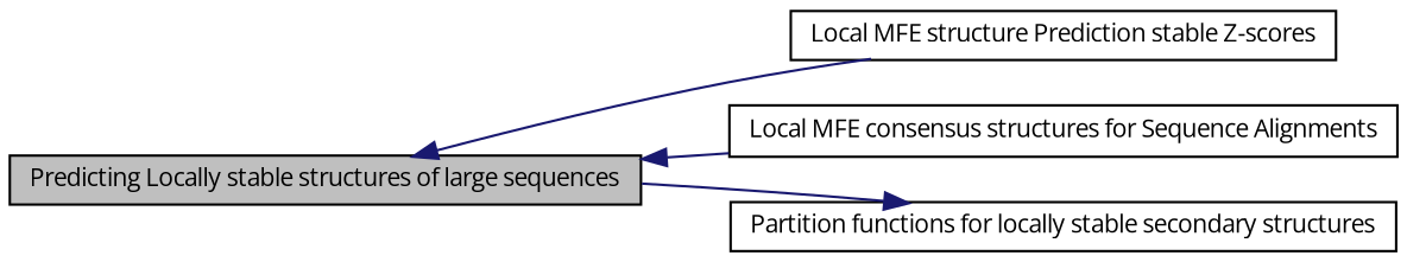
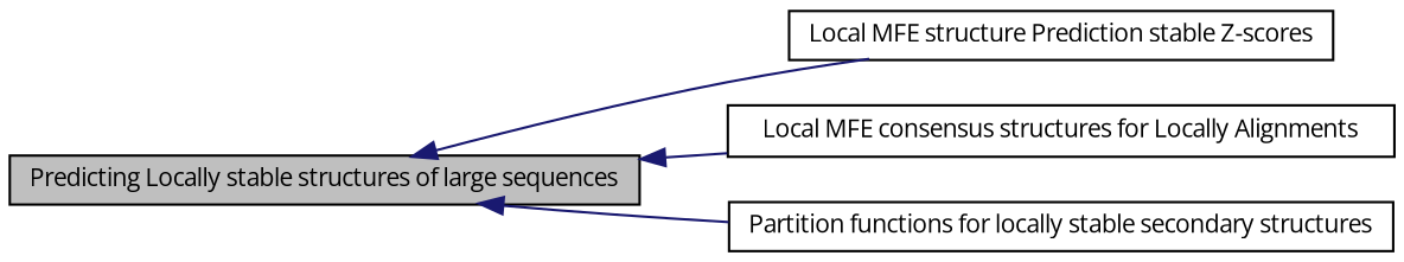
  digraph {
    fontname="Open Sans"
    rankdir=LR
    node [color=black fontname="Open Sans" fontsize=10 shape=record]
    edge [color=midnightblue dir=back fontname="Open Sans" fontsize=8 labelfontname="FreeSans.ttf" labelfontsize=8 shape=plaintext style=solid]
    n1 [height=0.2 label="Local MFE structure Prediction stable Z-scores" width=0.4]
    n2 [fillcolor=grey75 fontcolor=black height=0.2 label="Predicting Locally stable structures of large sequences" style=filled width=0.4]
-   n3 [height=0.2 label="Local MFE consensus structures for Sequence Alignments" width=0.4]
+   n3 [height=0.2 label="Local MFE consensus structures for Locally Alignments" width=0.4]
    n4 [height=0.2 label="Partition functions for locally stable secondary structures" width=0.4]
    n2 -> n1
    n2 -> n3
-   n4 -> n2
+   n2 -> n4
  }
